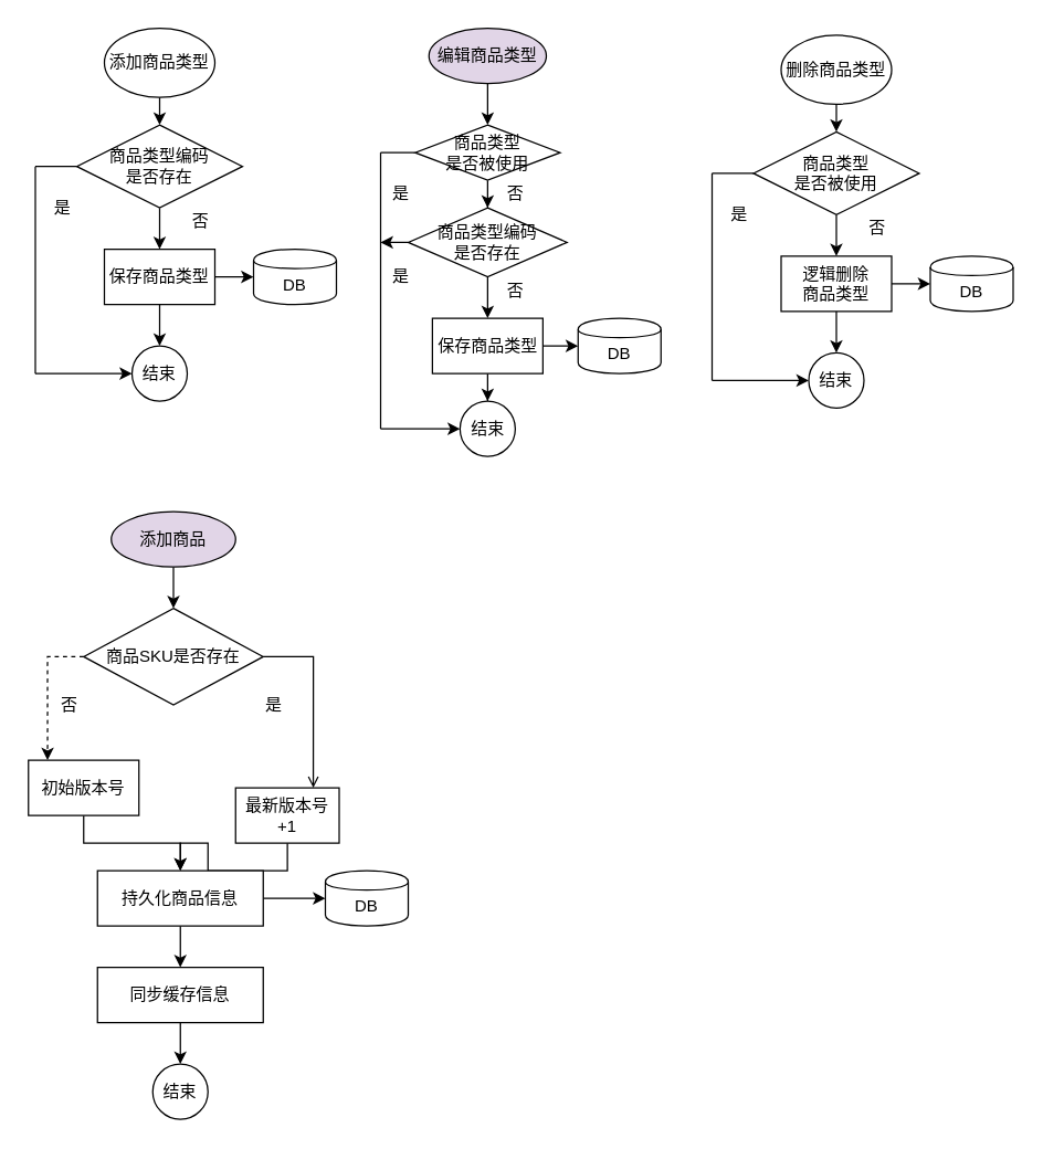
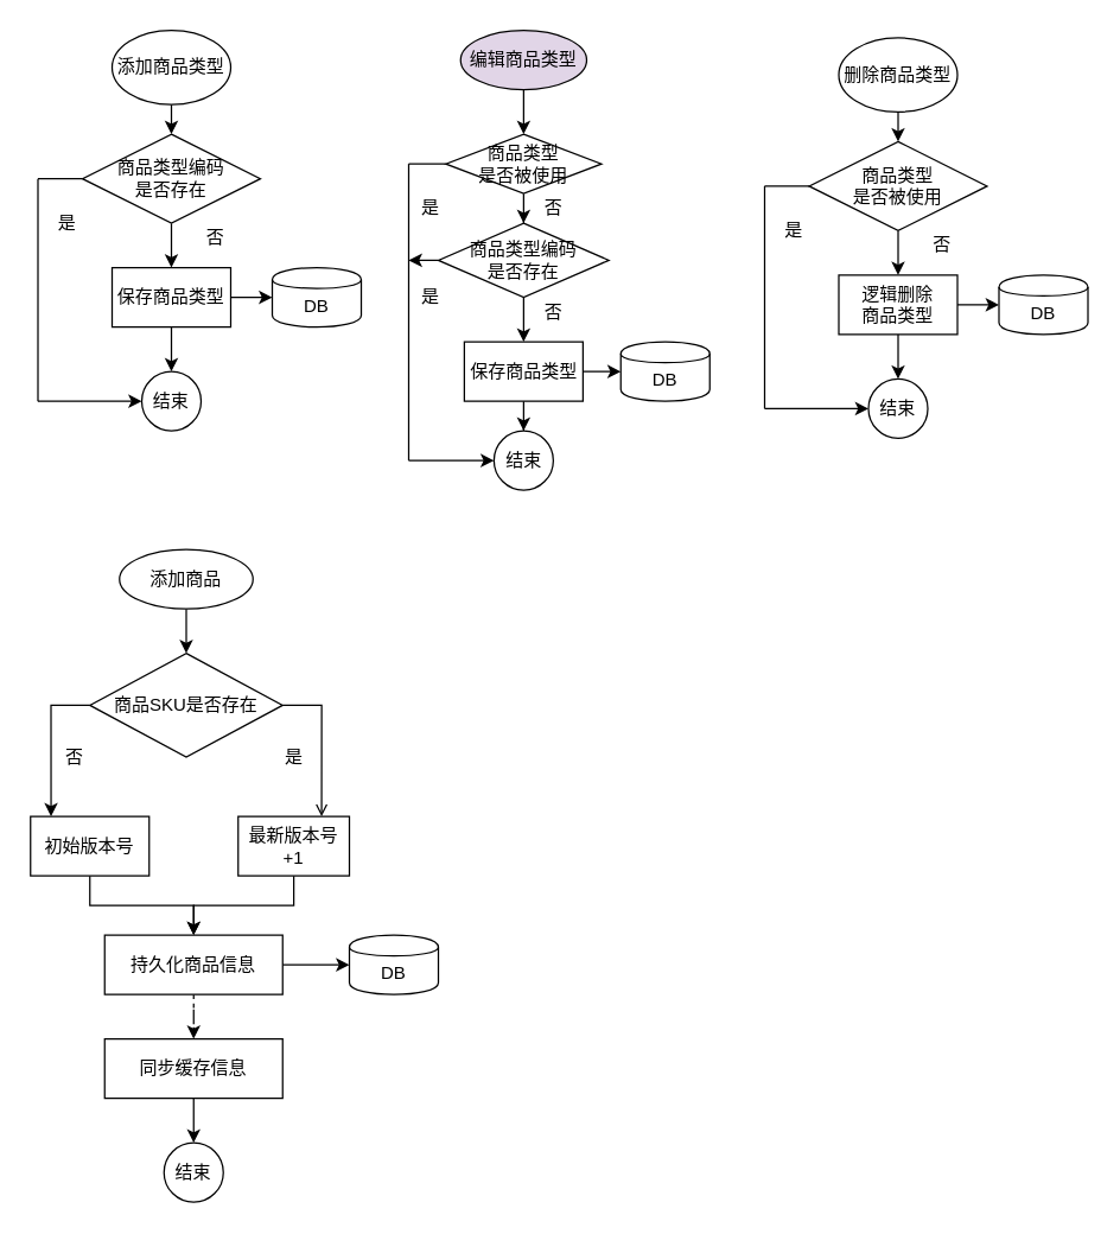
  <mxCell id="0" />
  <mxCell id="1" parent="0" />
  <mxCell id="2" style="edgeStyle=orthogonalEdgeStyle;rounded=0;orthogonalLoop=1;jettySize=auto;html=1;entryX=0.5;entryY=0;entryDx=0;entryDy=0;" edge="1" parent="1" source="3" target="13"><mxGeometry relative="1" as="geometry" /></mxCell>
  <mxCell id="3" value="初始版本号" style="rounded=0;whiteSpace=wrap;html=1;" vertex="1" parent="1"><mxGeometry x="20" y="550" width="80" height="40" as="geometry" /></mxCell>
  <mxCell id="4" style="edgeStyle=orthogonalEdgeStyle;rounded=0;orthogonalLoop=1;jettySize=auto;html=1;exitX=0.5;exitY=1;exitDx=0;exitDy=0;entryX=0.5;entryY=0;entryDx=0;entryDy=0;" edge="1" parent="1" target="8"><mxGeometry relative="1" as="geometry"><mxPoint x="125" y="410" as="sourcePoint" /></mxGeometry></mxCell>
- <mxCell id="5" value="添加商品" style="ellipse;whiteSpace=wrap;html=1;fillColor=#e1d5e7;" vertex="1" parent="1"><mxGeometry x="80" y="370" width="90" height="40" as="geometry" /></mxCell>
- <mxCell id="6" style="edgeStyle=orthogonalEdgeStyle;rounded=0;orthogonalLoop=1;jettySize=auto;html=1;exitX=0;exitY=0.5;exitDx=0;exitDy=0;entryX=0.173;entryY=0;entryDx=0;entryDy=0;entryPerimeter=0;dashed=1;" edge="1" parent="1" source="8" target="3"><mxGeometry relative="1" as="geometry" /></mxCell>
+ <mxCell id="5" value="添加商品" style="ellipse;whiteSpace=wrap;html=1;" vertex="1" parent="1"><mxGeometry x="80" y="370" width="90" height="40" as="geometry" /></mxCell>
+ <mxCell id="6" style="edgeStyle=orthogonalEdgeStyle;rounded=0;orthogonalLoop=1;jettySize=auto;html=1;exitX=0;exitY=0.5;exitDx=0;exitDy=0;entryX=0.173;entryY=0;entryDx=0;entryDy=0;entryPerimeter=0;" edge="1" parent="1" source="8" target="3"><mxGeometry relative="1" as="geometry" /></mxCell>
  <mxCell id="7" style="edgeStyle=orthogonalEdgeStyle;rounded=0;orthogonalLoop=1;jettySize=auto;html=1;exitX=1;exitY=0.5;exitDx=0;exitDy=0;entryX=0.75;entryY=0;entryDx=0;entryDy=0;endArrow=open;" edge="1" parent="1" source="8" target="10"><mxGeometry relative="1" as="geometry" /></mxCell>
  <mxCell id="8" value="商品SKU是否存在" style="rhombus;whiteSpace=wrap;html=1;" vertex="1" parent="1"><mxGeometry x="60" y="440" width="130" height="70" as="geometry" /></mxCell>
  <mxCell id="9" style="edgeStyle=orthogonalEdgeStyle;rounded=0;orthogonalLoop=1;jettySize=auto;html=1;entryX=0.5;entryY=0;entryDx=0;entryDy=0;" edge="1" parent="1" source="10" target="13"><mxGeometry relative="1" as="geometry" /></mxCell>
- <mxCell id="10" value="最新版本号+1" style="rounded=0;whiteSpace=wrap;html=1;" vertex="1" parent="1"><mxGeometry x="170" y="570" width="75" height="40" as="geometry" /></mxCell>
+ <mxCell id="10" value="最新版本号+1" style="rounded=0;whiteSpace=wrap;html=1;" vertex="1" parent="1"><mxGeometry x="160" y="550" width="75" height="40" as="geometry" /></mxCell>
  <mxCell id="11" style="edgeStyle=orthogonalEdgeStyle;rounded=0;orthogonalLoop=1;jettySize=auto;html=1;entryX=0;entryY=0.5;entryDx=0;entryDy=0;" edge="1" parent="1" source="13" target="17"><mxGeometry relative="1" as="geometry" /></mxCell>
- <mxCell id="12" style="edgeStyle=orthogonalEdgeStyle;rounded=0;orthogonalLoop=1;jettySize=auto;html=1;entryX=0.5;entryY=0;entryDx=0;entryDy=0;" edge="1" parent="1" source="13" target="15"><mxGeometry relative="1" as="geometry" /></mxCell>
+ <mxCell id="12" style="edgeStyle=orthogonalEdgeStyle;rounded=0;orthogonalLoop=1;jettySize=auto;html=1;entryX=0.5;entryY=0;entryDx=0;entryDy=0;dashed=1;" edge="1" parent="1" source="13" target="15"><mxGeometry relative="1" as="geometry" /></mxCell>
  <mxCell id="13" value="持久化商品信息" style="rounded=0;whiteSpace=wrap;html=1;" vertex="1" parent="1"><mxGeometry x="70" y="630" width="120" height="40" as="geometry" /></mxCell>
  <mxCell id="14" style="edgeStyle=orthogonalEdgeStyle;rounded=0;orthogonalLoop=1;jettySize=auto;html=1;entryX=0.5;entryY=0;entryDx=0;entryDy=0;" edge="1" parent="1" source="15" target="16"><mxGeometry relative="1" as="geometry" /></mxCell>
  <mxCell id="15" value="同步缓存信息" style="rounded=0;whiteSpace=wrap;html=1;" vertex="1" parent="1"><mxGeometry x="70" y="700" width="120" height="40" as="geometry" /></mxCell>
  <mxCell id="16" value="结束" style="ellipse;whiteSpace=wrap;html=1;aspect=fixed;" vertex="1" parent="1"><mxGeometry x="110" y="770" width="40" height="40" as="geometry" /></mxCell>
  <mxCell id="17" value="DB" style="shape=cylinder;whiteSpace=wrap;html=1;boundedLbl=1;backgroundOutline=1;" vertex="1" parent="1"><mxGeometry x="235" y="630" width="60" height="40" as="geometry" /></mxCell>
  <mxCell id="18" style="edgeStyle=orthogonalEdgeStyle;rounded=0;orthogonalLoop=1;jettySize=auto;html=1;exitX=0.5;exitY=1;exitDx=0;exitDy=0;entryX=0.5;entryY=0;entryDx=0;entryDy=0;" edge="1" parent="1" source="19" target="21"><mxGeometry relative="1" as="geometry" /></mxCell>
  <mxCell id="19" value="添加商品类型" style="ellipse;whiteSpace=wrap;html=1;" vertex="1" parent="1"><mxGeometry x="75" y="20" width="80" height="50" as="geometry" /></mxCell>
  <mxCell id="20" style="edgeStyle=orthogonalEdgeStyle;rounded=0;orthogonalLoop=1;jettySize=auto;html=1;entryX=0.5;entryY=0;entryDx=0;entryDy=0;" edge="1" parent="1" source="21" target="26"><mxGeometry relative="1" as="geometry" /></mxCell>
  <mxCell id="21" value="商品类型编码&lt;br&gt;是否存在" style="rhombus;whiteSpace=wrap;html=1;" vertex="1" parent="1"><mxGeometry x="55" y="90" width="120" height="60" as="geometry" /></mxCell>
  <mxCell id="22" value="否" style="text;html=1;strokeColor=none;fillColor=none;align=center;verticalAlign=middle;whiteSpace=wrap;rounded=0;" vertex="1" parent="1"><mxGeometry x="30" y="500" width="40" height="20" as="geometry" /></mxCell>
  <mxCell id="23" value="是" style="text;html=1;strokeColor=none;fillColor=none;align=center;verticalAlign=middle;whiteSpace=wrap;rounded=0;" vertex="1" parent="1"><mxGeometry x="178" y="500" width="40" height="20" as="geometry" /></mxCell>
  <mxCell id="24" style="edgeStyle=orthogonalEdgeStyle;rounded=0;orthogonalLoop=1;jettySize=auto;html=1;entryX=0.5;entryY=0;entryDx=0;entryDy=0;" edge="1" parent="1" source="26" target="28"><mxGeometry relative="1" as="geometry" /></mxCell>
  <mxCell id="25" style="edgeStyle=orthogonalEdgeStyle;rounded=0;orthogonalLoop=1;jettySize=auto;html=1;entryX=0;entryY=0.5;entryDx=0;entryDy=0;" edge="1" parent="1" source="26" target="27"><mxGeometry relative="1" as="geometry" /></mxCell>
  <mxCell id="26" value="保存商品类型" style="rounded=0;whiteSpace=wrap;html=1;" vertex="1" parent="1"><mxGeometry x="75" y="180" width="80" height="40" as="geometry" /></mxCell>
  <mxCell id="27" value="DB" style="shape=cylinder;whiteSpace=wrap;html=1;boundedLbl=1;backgroundOutline=1;" vertex="1" parent="1"><mxGeometry x="183" y="180" width="60" height="40" as="geometry" /></mxCell>
  <mxCell id="28" value="结束" style="ellipse;whiteSpace=wrap;html=1;aspect=fixed;" vertex="1" parent="1"><mxGeometry x="95" y="250" width="40" height="40" as="geometry" /></mxCell>
  <mxCell id="29" style="edgeStyle=orthogonalEdgeStyle;rounded=0;orthogonalLoop=1;jettySize=auto;html=1;entryX=0.5;entryY=0;entryDx=0;entryDy=0;" edge="1" parent="1" source="30" target="32"><mxGeometry relative="1" as="geometry" /></mxCell>
  <mxCell id="30" value="编辑商品类型" style="ellipse;whiteSpace=wrap;html=1;fillColor=#e1d5e7;" vertex="1" parent="1"><mxGeometry x="310" y="20" width="85" height="40" as="geometry" /></mxCell>
  <mxCell id="31" style="edgeStyle=orthogonalEdgeStyle;rounded=0;orthogonalLoop=1;jettySize=auto;html=1;" edge="1" parent="1" source="32" target="39"><mxGeometry relative="1" as="geometry" /></mxCell>
  <mxCell id="32" value="商品类型&lt;br&gt;是否被使用" style="rhombus;whiteSpace=wrap;html=1;" vertex="1" parent="1"><mxGeometry x="300" y="90" width="105" height="40" as="geometry" /></mxCell>
  <mxCell id="33" value="" style="endArrow=none;html=1;" edge="1" parent="1"><mxGeometry width="50" height="50" relative="1" as="geometry"><mxPoint x="25" y="120" as="sourcePoint" /><mxPoint x="55" y="120" as="targetPoint" /></mxGeometry></mxCell>
  <mxCell id="34" value="" style="endArrow=none;html=1;" edge="1" parent="1"><mxGeometry width="50" height="50" relative="1" as="geometry"><mxPoint x="25" y="270" as="sourcePoint" /><mxPoint x="25" y="120" as="targetPoint" /></mxGeometry></mxCell>
  <mxCell id="35" value="" style="endArrow=classic;html=1;entryX=0;entryY=0.5;entryDx=0;entryDy=0;" edge="1" parent="1" target="28"><mxGeometry width="50" height="50" relative="1" as="geometry"><mxPoint x="25" y="270" as="sourcePoint" /><mxPoint x="95" y="280" as="targetPoint" /></mxGeometry></mxCell>
  <mxCell id="36" value="是" style="text;html=1;strokeColor=none;fillColor=none;align=center;verticalAlign=middle;whiteSpace=wrap;rounded=0;" vertex="1" parent="1"><mxGeometry x="25" y="140" width="40" height="20" as="geometry" /></mxCell>
  <mxCell id="37" value="否" style="text;html=1;strokeColor=none;fillColor=none;align=center;verticalAlign=middle;whiteSpace=wrap;rounded=0;" vertex="1" parent="1"><mxGeometry x="125" y="150" width="40" height="20" as="geometry" /></mxCell>
  <mxCell id="38" style="edgeStyle=orthogonalEdgeStyle;rounded=0;orthogonalLoop=1;jettySize=auto;html=1;entryX=0.5;entryY=0;entryDx=0;entryDy=0;" edge="1" parent="1" source="39" target="42"><mxGeometry relative="1" as="geometry" /></mxCell>
  <mxCell id="39" value="商品类型编码&lt;br&gt;是否存在" style="rhombus;whiteSpace=wrap;html=1;" vertex="1" parent="1"><mxGeometry x="295" y="150" width="115" height="50" as="geometry" /></mxCell>
  <mxCell id="40" style="edgeStyle=orthogonalEdgeStyle;rounded=0;orthogonalLoop=1;jettySize=auto;html=1;entryX=0;entryY=0.5;entryDx=0;entryDy=0;" edge="1" parent="1" source="42" target="43"><mxGeometry relative="1" as="geometry" /></mxCell>
  <mxCell id="41" style="edgeStyle=orthogonalEdgeStyle;rounded=0;orthogonalLoop=1;jettySize=auto;html=1;entryX=0.5;entryY=0;entryDx=0;entryDy=0;" edge="1" parent="1" source="42" target="44"><mxGeometry relative="1" as="geometry" /></mxCell>
  <mxCell id="42" value="保存商品类型" style="rounded=0;whiteSpace=wrap;html=1;" vertex="1" parent="1"><mxGeometry x="312.5" y="230" width="80" height="40" as="geometry" /></mxCell>
  <mxCell id="43" value="DB" style="shape=cylinder;whiteSpace=wrap;html=1;boundedLbl=1;backgroundOutline=1;" vertex="1" parent="1"><mxGeometry x="418" y="230" width="60" height="40" as="geometry" /></mxCell>
  <mxCell id="44" value="结束" style="ellipse;whiteSpace=wrap;html=1;aspect=fixed;" vertex="1" parent="1"><mxGeometry x="332.5" y="290" width="40" height="40" as="geometry" /></mxCell>
  <mxCell id="45" value="" style="endArrow=none;html=1;entryX=0;entryY=0.5;entryDx=0;entryDy=0;" edge="1" parent="1" target="32"><mxGeometry width="50" height="50" relative="1" as="geometry"><mxPoint x="275" y="110" as="sourcePoint" /><mxPoint x="305" y="100" as="targetPoint" /></mxGeometry></mxCell>
  <mxCell id="46" value="" style="endArrow=none;html=1;" edge="1" parent="1"><mxGeometry width="50" height="50" relative="1" as="geometry"><mxPoint x="275" y="310" as="sourcePoint" /><mxPoint x="275" y="110" as="targetPoint" /></mxGeometry></mxCell>
  <mxCell id="47" value="" style="endArrow=classic;html=1;entryX=0;entryY=0.5;entryDx=0;entryDy=0;" edge="1" parent="1" target="44"><mxGeometry width="50" height="50" relative="1" as="geometry"><mxPoint x="275" y="310" as="sourcePoint" /><mxPoint x="305" y="340" as="targetPoint" /></mxGeometry></mxCell>
  <mxCell id="48" value="是" style="text;html=1;strokeColor=none;fillColor=none;align=center;verticalAlign=middle;whiteSpace=wrap;rounded=0;" vertex="1" parent="1"><mxGeometry x="270" y="130" width="40" height="20" as="geometry" /></mxCell>
  <mxCell id="49" value="" style="endArrow=classic;html=1;exitX=0;exitY=0.5;exitDx=0;exitDy=0;" edge="1" parent="1" source="39"><mxGeometry width="50" height="50" relative="1" as="geometry"><mxPoint x="215" y="330" as="sourcePoint" /><mxPoint x="275" y="175" as="targetPoint" /></mxGeometry></mxCell>
  <mxCell id="50" value="是" style="text;html=1;strokeColor=none;fillColor=none;align=center;verticalAlign=middle;whiteSpace=wrap;rounded=0;" vertex="1" parent="1"><mxGeometry x="270" y="190" width="40" height="20" as="geometry" /></mxCell>
  <mxCell id="51" value="否" style="text;html=1;strokeColor=none;fillColor=none;align=center;verticalAlign=middle;whiteSpace=wrap;rounded=0;" vertex="1" parent="1"><mxGeometry x="352.5" y="130" width="40" height="20" as="geometry" /></mxCell>
  <mxCell id="52" value="否" style="text;html=1;strokeColor=none;fillColor=none;align=center;verticalAlign=middle;whiteSpace=wrap;rounded=0;" vertex="1" parent="1"><mxGeometry x="352.5" y="200" width="40" height="20" as="geometry" /></mxCell>
  <mxCell id="53" style="edgeStyle=orthogonalEdgeStyle;rounded=0;orthogonalLoop=1;jettySize=auto;html=1;exitX=0.5;exitY=1;exitDx=0;exitDy=0;entryX=0.5;entryY=0;entryDx=0;entryDy=0;" edge="1" parent="1" source="54" target="56"><mxGeometry relative="1" as="geometry" /></mxCell>
  <mxCell id="54" value="删除商品类型" style="ellipse;whiteSpace=wrap;html=1;" vertex="1" parent="1"><mxGeometry x="565" y="25" width="80" height="50" as="geometry" /></mxCell>
  <mxCell id="55" style="edgeStyle=orthogonalEdgeStyle;rounded=0;orthogonalLoop=1;jettySize=auto;html=1;entryX=0.5;entryY=0;entryDx=0;entryDy=0;" edge="1" parent="1" source="56" target="59"><mxGeometry relative="1" as="geometry" /></mxCell>
  <mxCell id="56" value="商品类型&lt;br&gt;是否被使用" style="rhombus;whiteSpace=wrap;html=1;" vertex="1" parent="1"><mxGeometry x="545" y="95" width="120" height="60" as="geometry" /></mxCell>
  <mxCell id="57" style="edgeStyle=orthogonalEdgeStyle;rounded=0;orthogonalLoop=1;jettySize=auto;html=1;entryX=0.5;entryY=0;entryDx=0;entryDy=0;" edge="1" parent="1" source="59" target="61"><mxGeometry relative="1" as="geometry" /></mxCell>
  <mxCell id="58" style="edgeStyle=orthogonalEdgeStyle;rounded=0;orthogonalLoop=1;jettySize=auto;html=1;entryX=0;entryY=0.5;entryDx=0;entryDy=0;" edge="1" parent="1" source="59" target="60"><mxGeometry relative="1" as="geometry" /></mxCell>
  <mxCell id="59" value="逻辑删除&lt;br&gt;商品类型" style="rounded=0;whiteSpace=wrap;html=1;" vertex="1" parent="1"><mxGeometry x="565" y="185" width="80" height="40" as="geometry" /></mxCell>
  <mxCell id="60" value="DB" style="shape=cylinder;whiteSpace=wrap;html=1;boundedLbl=1;backgroundOutline=1;" vertex="1" parent="1"><mxGeometry x="673" y="185" width="60" height="40" as="geometry" /></mxCell>
  <mxCell id="61" value="结束" style="ellipse;whiteSpace=wrap;html=1;aspect=fixed;" vertex="1" parent="1"><mxGeometry x="585" y="255" width="40" height="40" as="geometry" /></mxCell>
  <mxCell id="62" value="" style="endArrow=none;html=1;" edge="1" parent="1"><mxGeometry width="50" height="50" relative="1" as="geometry"><mxPoint x="515" y="125" as="sourcePoint" /><mxPoint x="545" y="125" as="targetPoint" /></mxGeometry></mxCell>
  <mxCell id="63" value="" style="endArrow=none;html=1;" edge="1" parent="1"><mxGeometry width="50" height="50" relative="1" as="geometry"><mxPoint x="515" y="275" as="sourcePoint" /><mxPoint x="515" y="125" as="targetPoint" /></mxGeometry></mxCell>
  <mxCell id="64" value="" style="endArrow=classic;html=1;entryX=0;entryY=0.5;entryDx=0;entryDy=0;" edge="1" parent="1" target="61"><mxGeometry width="50" height="50" relative="1" as="geometry"><mxPoint x="515" y="275" as="sourcePoint" /><mxPoint x="585" y="285" as="targetPoint" /></mxGeometry></mxCell>
  <mxCell id="65" value="是" style="text;html=1;strokeColor=none;fillColor=none;align=center;verticalAlign=middle;whiteSpace=wrap;rounded=0;" vertex="1" parent="1"><mxGeometry x="515" y="145" width="40" height="20" as="geometry" /></mxCell>
  <mxCell id="66" value="否" style="text;html=1;strokeColor=none;fillColor=none;align=center;verticalAlign=middle;whiteSpace=wrap;rounded=0;" vertex="1" parent="1"><mxGeometry x="615" y="155" width="40" height="20" as="geometry" /></mxCell>
